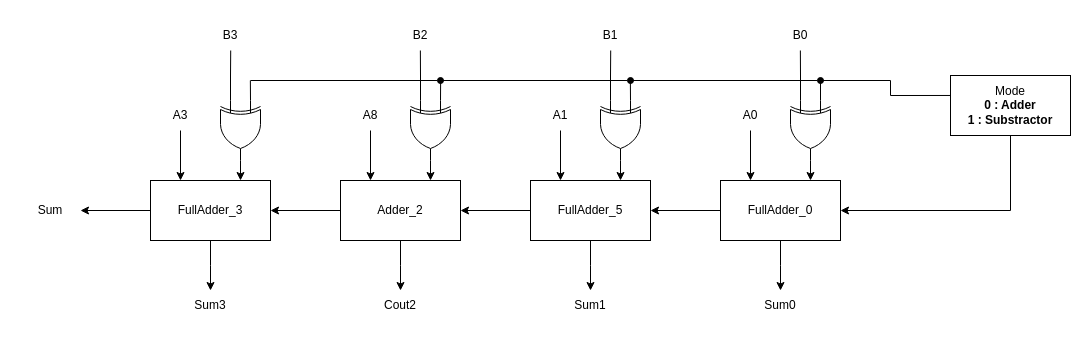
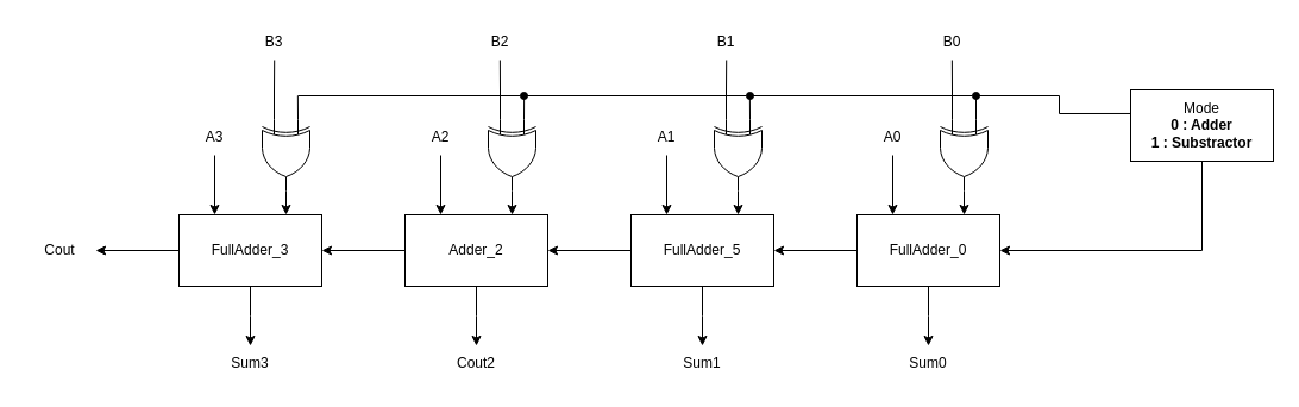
  <mxCell id="0" />
  <mxCell id="1" parent="0" />
  <mxCell id="2" style="edgeStyle=orthogonalEdgeStyle;rounded=0;orthogonalLoop=1;jettySize=auto;html=1;" parent="1" source="4" edge="1"><mxGeometry relative="1" as="geometry"><mxPoint x="80" y="210" as="targetPoint" /></mxGeometry></mxCell>
  <mxCell id="3" style="edgeStyle=orthogonalEdgeStyle;rounded=0;orthogonalLoop=1;jettySize=auto;html=1;exitX=0.5;exitY=1;exitDx=0;exitDy=0;" parent="1" source="4" edge="1"><mxGeometry relative="1" as="geometry"><mxPoint x="210" y="290" as="targetPoint" /></mxGeometry></mxCell>
  <mxCell id="4" value="FullAdder_3" style="rounded=0;whiteSpace=wrap;html=1;" parent="1" vertex="1"><mxGeometry x="150" y="180" width="120" height="60" as="geometry" /></mxCell>
  <mxCell id="5" style="edgeStyle=orthogonalEdgeStyle;rounded=0;orthogonalLoop=1;jettySize=auto;html=1;exitX=0.5;exitY=1;exitDx=0;exitDy=0;" parent="1" edge="1"><mxGeometry relative="1" as="geometry"><mxPoint x="180" y="180" as="targetPoint" /><mxPoint x="180" y="130" as="sourcePoint" /></mxGeometry></mxCell>
  <mxCell id="6" style="edgeStyle=orthogonalEdgeStyle;rounded=0;orthogonalLoop=1;jettySize=auto;html=1;" parent="1" source="8" edge="1"><mxGeometry relative="1" as="geometry"><mxPoint x="270" y="210" as="targetPoint" /></mxGeometry></mxCell>
  <mxCell id="7" style="edgeStyle=orthogonalEdgeStyle;rounded=0;orthogonalLoop=1;jettySize=auto;html=1;exitX=0.5;exitY=1;exitDx=0;exitDy=0;" parent="1" source="8" edge="1"><mxGeometry relative="1" as="geometry"><mxPoint x="400" y="290" as="targetPoint" /></mxGeometry></mxCell>
  <mxCell id="8" value="Adder_2" style="rounded=0;whiteSpace=wrap;html=1;" parent="1" vertex="1"><mxGeometry x="340" y="180" width="120" height="60" as="geometry" /></mxCell>
  <mxCell id="9" style="edgeStyle=orthogonalEdgeStyle;rounded=0;orthogonalLoop=1;jettySize=auto;html=1;exitX=0.5;exitY=1;exitDx=0;exitDy=0;" parent="1" edge="1"><mxGeometry relative="1" as="geometry"><mxPoint x="370" y="180" as="targetPoint" /><mxPoint x="370" y="130" as="sourcePoint" /></mxGeometry></mxCell>
  <mxCell id="10" style="edgeStyle=orthogonalEdgeStyle;rounded=0;orthogonalLoop=1;jettySize=auto;html=1;" parent="1" source="12" edge="1"><mxGeometry relative="1" as="geometry"><mxPoint x="460" y="210" as="targetPoint" /></mxGeometry></mxCell>
  <mxCell id="11" style="edgeStyle=orthogonalEdgeStyle;rounded=0;orthogonalLoop=1;jettySize=auto;html=1;exitX=0.5;exitY=1;exitDx=0;exitDy=0;" parent="1" source="12" edge="1"><mxGeometry relative="1" as="geometry"><mxPoint x="590" y="290" as="targetPoint" /></mxGeometry></mxCell>
  <mxCell id="12" value="FullAdder_5" style="rounded=0;whiteSpace=wrap;html=1;" parent="1" vertex="1"><mxGeometry x="530" y="180" width="120" height="60" as="geometry" /></mxCell>
  <mxCell id="13" style="edgeStyle=orthogonalEdgeStyle;rounded=0;orthogonalLoop=1;jettySize=auto;html=1;exitX=0.5;exitY=1;exitDx=0;exitDy=0;" parent="1" edge="1"><mxGeometry relative="1" as="geometry"><mxPoint x="560" y="180" as="targetPoint" /><mxPoint x="560" y="130" as="sourcePoint" /></mxGeometry></mxCell>
  <mxCell id="14" style="edgeStyle=orthogonalEdgeStyle;rounded=0;orthogonalLoop=1;jettySize=auto;html=1;" parent="1" source="16" edge="1"><mxGeometry relative="1" as="geometry"><mxPoint x="650" y="210" as="targetPoint" /></mxGeometry></mxCell>
  <mxCell id="15" style="edgeStyle=orthogonalEdgeStyle;rounded=0;orthogonalLoop=1;jettySize=auto;html=1;exitX=0.5;exitY=1;exitDx=0;exitDy=0;" parent="1" source="16" edge="1"><mxGeometry relative="1" as="geometry"><mxPoint x="780" y="290" as="targetPoint" /></mxGeometry></mxCell>
  <mxCell id="16" value="FullAdder_0" style="rounded=0;whiteSpace=wrap;html=1;" parent="1" vertex="1"><mxGeometry x="720" y="180" width="120" height="60" as="geometry" /></mxCell>
  <mxCell id="17" style="edgeStyle=orthogonalEdgeStyle;rounded=0;orthogonalLoop=1;jettySize=auto;html=1;exitX=0.5;exitY=1;exitDx=0;exitDy=0;" parent="1" edge="1"><mxGeometry relative="1" as="geometry"><mxPoint x="750" y="180" as="targetPoint" /><mxPoint x="750" y="130" as="sourcePoint" /></mxGeometry></mxCell>
  <mxCell id="18" value="A3" style="text;html=1;strokeColor=none;fillColor=none;align=center;verticalAlign=middle;whiteSpace=wrap;rounded=0;" parent="1" vertex="1"><mxGeometry x="150" y="100" width="60" height="30" as="geometry" /></mxCell>
- <mxCell id="19" value="A8" style="text;html=1;strokeColor=none;fillColor=none;align=center;verticalAlign=middle;whiteSpace=wrap;rounded=0;" parent="1" vertex="1"><mxGeometry x="340" y="100" width="60" height="30" as="geometry" /></mxCell>
+ <mxCell id="19" value="A2" style="text;html=1;strokeColor=none;fillColor=none;align=center;verticalAlign=middle;whiteSpace=wrap;rounded=0;" parent="1" vertex="1"><mxGeometry x="340" y="100" width="60" height="30" as="geometry" /></mxCell>
  <mxCell id="20" value="A1" style="text;html=1;strokeColor=none;fillColor=none;align=center;verticalAlign=middle;whiteSpace=wrap;rounded=0;" parent="1" vertex="1"><mxGeometry x="530" y="100" width="60" height="30" as="geometry" /></mxCell>
  <mxCell id="21" value="A0" style="text;html=1;strokeColor=none;fillColor=none;align=center;verticalAlign=middle;whiteSpace=wrap;rounded=0;" parent="1" vertex="1"><mxGeometry x="720" y="100" width="60" height="30" as="geometry" /></mxCell>
- <mxCell id="22" value="Sum" style="text;html=1;strokeColor=none;fillColor=none;align=center;verticalAlign=middle;whiteSpace=wrap;rounded=0;" parent="1" vertex="1"><mxGeometry x="20" y="195" width="60" height="30" as="geometry" /></mxCell>
+ <mxCell id="22" value="Cout" style="text;html=1;strokeColor=none;fillColor=none;align=center;verticalAlign=middle;whiteSpace=wrap;rounded=0;" parent="1" vertex="1"><mxGeometry x="20" y="195" width="60" height="30" as="geometry" /></mxCell>
  <mxCell id="23" value="Sum3" style="text;html=1;strokeColor=none;fillColor=none;align=center;verticalAlign=middle;whiteSpace=wrap;rounded=0;" parent="1" vertex="1"><mxGeometry x="180" y="290" width="60" height="30" as="geometry" /></mxCell>
  <mxCell id="24" value="Cout2" style="text;html=1;strokeColor=none;fillColor=none;align=center;verticalAlign=middle;whiteSpace=wrap;rounded=0;" parent="1" vertex="1"><mxGeometry x="370" y="290" width="60" height="30" as="geometry" /></mxCell>
  <mxCell id="25" value="Sum1" style="text;html=1;strokeColor=none;fillColor=none;align=center;verticalAlign=middle;whiteSpace=wrap;rounded=0;" parent="1" vertex="1"><mxGeometry x="560" y="290" width="60" height="30" as="geometry" /></mxCell>
  <mxCell id="26" value="Sum0" style="text;html=1;strokeColor=none;fillColor=none;align=center;verticalAlign=middle;whiteSpace=wrap;rounded=0;" parent="1" vertex="1"><mxGeometry x="750" y="290" width="60" height="30" as="geometry" /></mxCell>
  <mxCell id="27" style="edgeStyle=orthogonalEdgeStyle;rounded=0;orthogonalLoop=1;jettySize=auto;html=1;exitX=1;exitY=0.5;exitDx=0;exitDy=0;exitPerimeter=0;entryX=0.75;entryY=0;entryDx=0;entryDy=0;" edge="1" parent="1" source="30" target="4"><mxGeometry relative="1" as="geometry" /></mxCell>
  <mxCell id="28" style="edgeStyle=orthogonalEdgeStyle;rounded=0;orthogonalLoop=1;jettySize=auto;html=1;exitX=0;exitY=0.25;exitDx=0;exitDy=0;exitPerimeter=0;endArrow=none;endFill=0;" edge="1" parent="1" source="30"><mxGeometry relative="1" as="geometry"><mxPoint x="249.857" y="80" as="targetPoint" /></mxGeometry></mxCell>
  <mxCell id="29" style="edgeStyle=orthogonalEdgeStyle;rounded=0;orthogonalLoop=1;jettySize=auto;html=1;exitX=0;exitY=0.75;exitDx=0;exitDy=0;exitPerimeter=0;endArrow=none;endFill=0;" edge="1" parent="1" source="30"><mxGeometry relative="1" as="geometry"><mxPoint x="230.207" y="50" as="targetPoint" /></mxGeometry></mxCell>
  <mxCell id="30" value="" style="verticalLabelPosition=bottom;shadow=0;dashed=0;align=center;html=1;verticalAlign=top;shape=mxgraph.electrical.logic_gates.logic_gate;operation=xor;rotation=90;" vertex="1" parent="1"><mxGeometry x="210" y="110" width="60" height="40" as="geometry" /></mxCell>
  <mxCell id="31" style="edgeStyle=orthogonalEdgeStyle;rounded=0;orthogonalLoop=1;jettySize=auto;html=1;exitX=1;exitY=0.5;exitDx=0;exitDy=0;exitPerimeter=0;entryX=0.75;entryY=0;entryDx=0;entryDy=0;" edge="1" parent="1" source="34" target="8"><mxGeometry relative="1" as="geometry" /></mxCell>
  <mxCell id="32" style="edgeStyle=orthogonalEdgeStyle;rounded=0;orthogonalLoop=1;jettySize=auto;html=1;exitX=0;exitY=0.25;exitDx=0;exitDy=0;exitPerimeter=0;endArrow=none;endFill=0;" edge="1" parent="1" source="34"><mxGeometry relative="1" as="geometry"><mxPoint x="440.143" y="80" as="targetPoint" /></mxGeometry></mxCell>
  <mxCell id="33" style="edgeStyle=orthogonalEdgeStyle;rounded=0;orthogonalLoop=1;jettySize=auto;html=1;exitX=0;exitY=0.75;exitDx=0;exitDy=0;exitPerimeter=0;endArrow=none;endFill=0;" edge="1" parent="1" source="34"><mxGeometry relative="1" as="geometry"><mxPoint x="419.862" y="50" as="targetPoint" /></mxGeometry></mxCell>
  <mxCell id="34" value="" style="verticalLabelPosition=bottom;shadow=0;dashed=0;align=center;html=1;verticalAlign=top;shape=mxgraph.electrical.logic_gates.logic_gate;operation=xor;rotation=90;" vertex="1" parent="1"><mxGeometry x="400" y="110" width="60" height="40" as="geometry" /></mxCell>
  <mxCell id="35" style="edgeStyle=orthogonalEdgeStyle;rounded=0;orthogonalLoop=1;jettySize=auto;html=1;exitX=1;exitY=0.5;exitDx=0;exitDy=0;exitPerimeter=0;entryX=0.75;entryY=0;entryDx=0;entryDy=0;" edge="1" parent="1" source="38" target="12"><mxGeometry relative="1" as="geometry" /></mxCell>
  <mxCell id="36" style="edgeStyle=orthogonalEdgeStyle;rounded=0;orthogonalLoop=1;jettySize=auto;html=1;exitX=0;exitY=0.25;exitDx=0;exitDy=0;exitPerimeter=0;endArrow=none;endFill=0;" edge="1" parent="1" source="38"><mxGeometry relative="1" as="geometry"><mxPoint x="629.857" y="80" as="targetPoint" /></mxGeometry></mxCell>
  <mxCell id="37" style="edgeStyle=orthogonalEdgeStyle;rounded=0;orthogonalLoop=1;jettySize=auto;html=1;exitX=0;exitY=0.75;exitDx=0;exitDy=0;exitPerimeter=0;endArrow=none;endFill=0;" edge="1" parent="1" source="38"><mxGeometry relative="1" as="geometry"><mxPoint x="610.207" y="50" as="targetPoint" /></mxGeometry></mxCell>
  <mxCell id="38" value="" style="verticalLabelPosition=bottom;shadow=0;dashed=0;align=center;html=1;verticalAlign=top;shape=mxgraph.electrical.logic_gates.logic_gate;operation=xor;rotation=90;" vertex="1" parent="1"><mxGeometry x="590" y="110" width="60" height="40" as="geometry" /></mxCell>
  <mxCell id="39" style="edgeStyle=orthogonalEdgeStyle;rounded=0;orthogonalLoop=1;jettySize=auto;html=1;exitX=1;exitY=0.5;exitDx=0;exitDy=0;exitPerimeter=0;entryX=0.75;entryY=0;entryDx=0;entryDy=0;" edge="1" parent="1" source="42" target="16"><mxGeometry relative="1" as="geometry" /></mxCell>
  <mxCell id="40" style="edgeStyle=orthogonalEdgeStyle;rounded=0;orthogonalLoop=1;jettySize=auto;html=1;exitX=0;exitY=0.25;exitDx=0;exitDy=0;exitPerimeter=0;entryX=0;entryY=0.333;entryDx=0;entryDy=0;entryPerimeter=0;endArrow=none;endFill=0;" edge="1" parent="1" source="42" target="44"><mxGeometry relative="1" as="geometry" /></mxCell>
  <mxCell id="41" style="edgeStyle=orthogonalEdgeStyle;rounded=0;orthogonalLoop=1;jettySize=auto;html=1;exitX=0;exitY=0.75;exitDx=0;exitDy=0;exitPerimeter=0;endArrow=none;endFill=0;" edge="1" parent="1" source="42"><mxGeometry relative="1" as="geometry"><mxPoint x="799.862" y="50" as="targetPoint" /></mxGeometry></mxCell>
  <mxCell id="42" value="" style="verticalLabelPosition=bottom;shadow=0;dashed=0;align=center;html=1;verticalAlign=top;shape=mxgraph.electrical.logic_gates.logic_gate;operation=xor;rotation=90;" vertex="1" parent="1"><mxGeometry x="780" y="110" width="60" height="40" as="geometry" /></mxCell>
  <mxCell id="43" style="edgeStyle=orthogonalEdgeStyle;rounded=0;orthogonalLoop=1;jettySize=auto;html=1;exitX=0.5;exitY=1;exitDx=0;exitDy=0;entryX=1;entryY=0.5;entryDx=0;entryDy=0;endArrow=classic;endFill=1;" edge="1" parent="1" source="44" target="16"><mxGeometry relative="1" as="geometry" /></mxCell>
  <mxCell id="44" value="Mode&lt;br&gt;&lt;b&gt;0 : Adder&lt;br&gt;1 : Substractor&lt;/b&gt;" style="rounded=0;whiteSpace=wrap;html=1;" vertex="1" parent="1"><mxGeometry x="950" y="75" width="120" height="60" as="geometry" /></mxCell>
  <mxCell id="45" value="" style="endArrow=oval;html=1;rounded=0;endFill=1;" edge="1" parent="1"><mxGeometry width="50" height="50" relative="1" as="geometry"><mxPoint x="250" y="80" as="sourcePoint" /><mxPoint x="440" y="80" as="targetPoint" /></mxGeometry></mxCell>
  <mxCell id="46" value="" style="endArrow=oval;html=1;rounded=0;endFill=1;" edge="1" parent="1"><mxGeometry width="50" height="50" relative="1" as="geometry"><mxPoint x="440" y="80" as="sourcePoint" /><mxPoint x="630" y="80" as="targetPoint" /></mxGeometry></mxCell>
  <mxCell id="47" value="" style="endArrow=oval;html=1;rounded=0;endFill=1;" edge="1" parent="1"><mxGeometry width="50" height="50" relative="1" as="geometry"><mxPoint x="630" y="80" as="sourcePoint" /><mxPoint x="820" y="80" as="targetPoint" /></mxGeometry></mxCell>
  <mxCell id="48" value="B3" style="text;html=1;strokeColor=none;fillColor=none;align=center;verticalAlign=middle;whiteSpace=wrap;rounded=0;" vertex="1" parent="1"><mxGeometry x="200" y="20" width="60" height="30" as="geometry" /></mxCell>
  <mxCell id="49" value="B2" style="text;html=1;strokeColor=none;fillColor=none;align=center;verticalAlign=middle;whiteSpace=wrap;rounded=0;" vertex="1" parent="1"><mxGeometry x="390" y="20" width="60" height="30" as="geometry" /></mxCell>
  <mxCell id="50" value="B1" style="text;html=1;strokeColor=none;fillColor=none;align=center;verticalAlign=middle;whiteSpace=wrap;rounded=0;" vertex="1" parent="1"><mxGeometry x="580" y="20" width="60" height="30" as="geometry" /></mxCell>
  <mxCell id="51" value="B0" style="text;html=1;strokeColor=none;fillColor=none;align=center;verticalAlign=middle;whiteSpace=wrap;rounded=0;" vertex="1" parent="1"><mxGeometry x="770" y="20" width="60" height="30" as="geometry" /></mxCell>
